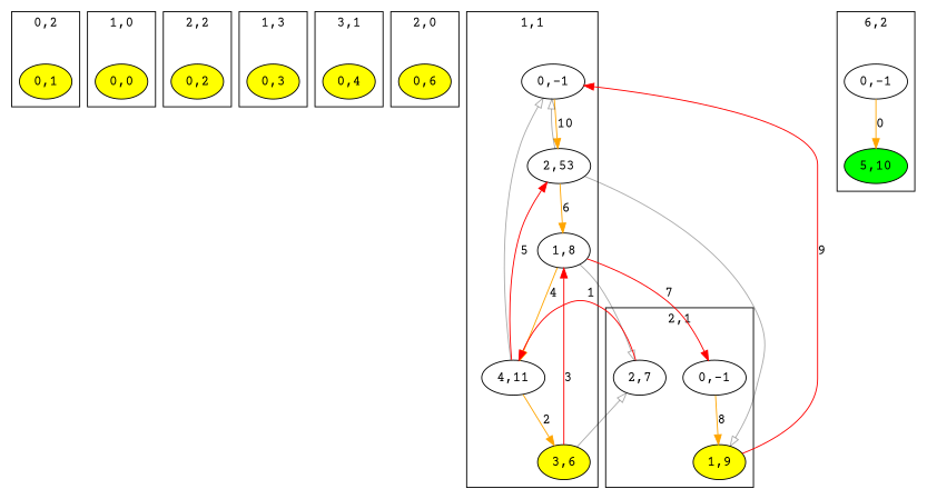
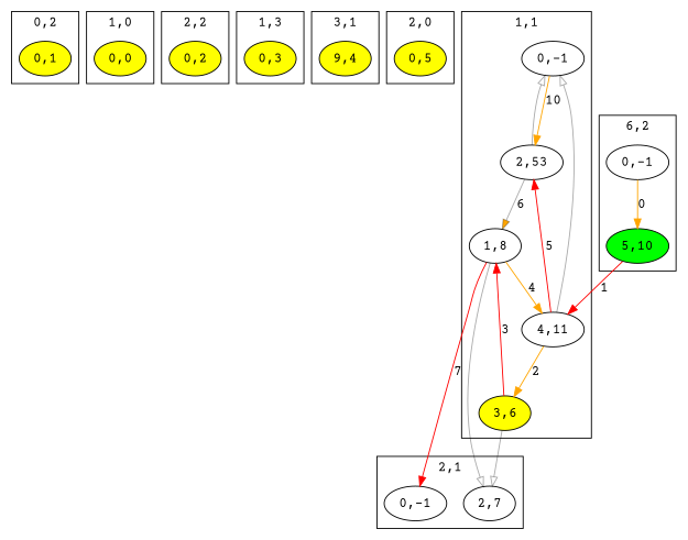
  digraph {
    compound=true
    fontname="Courier Prime"
    node [fillcolor=yellow fontname="Courier Prime" style=filled]
    edge [color=orange fillcolor=orange fontname="Courier Prime"]
    n1 [label="0,1"]
    n2 [label="0,0"]
    n3 [label="0,2"]
    n4 [label="0,3"]
-   n5 [label="0,4"]
-   n6 [label="0,6"]
+   n5 [label="9,4"]
+   n6 [label="0,5"]
    n7 [label="0,-1" fillcolor="" style=""]
    n8 [label="1,8" fillcolor="" style=""]
    n9 [label="2,53" fillcolor="" style=""]
    n10 [label="3,6"]
    n11 [label="4,11" fillcolor="" style=""]
    n12 [label="0,-1" fillcolor="" style=""]
-   n13 [label="1,9"]
    n14 [label="2,7" fillcolor="" style=""]
    n15 [label="0,-1" fillcolor="" style=""]
    n16 [fillcolor=green label="5,10"]
    subgraph cluster_1 {
      label="0,2"
      n1
    }
    subgraph cluster_2 {
      label="1,0"
      n2
    }
    subgraph cluster_3 {
      label="2,2"
      n3
    }
    subgraph cluster_4 {
      label="1,3"
      n4
    }
    subgraph cluster_5 {
      label="3,1"
      n5
    }
    subgraph cluster_6 {
      label="2,0"
      n6
    }
    subgraph cluster_7 {
      label="1,1"
      n7
      n8
      n9
      n10
      n11
    }
    subgraph cluster_8 {
      label="2,1"
      n12
-     n13
      n14
    }
    subgraph cluster_9 {
      label="6,2"
      n15
      n16
    }
    n7 -> n9 [label=10]
    n8 -> n11 [label=4]
    n8 -> n12 [color=red fillcolor=red label=7]
    n8 -> n14 [color="#00000055" fillcolor=none]
    n9 -> n7 [color="#00000055" fillcolor=none]
-   n9 -> n8 [label=6]
-   n9 -> n13 [color="#00000055" fillcolor=none]
+   n9 -> n8 [color="#00000055" label=6]
    n10 -> n8 [color=red fillcolor=red label=3]
    n10 -> n14 [color="#00000055" fillcolor=none]
    n11 -> n7 [color="#00000055" fillcolor=none]
    n11 -> n9 [color=red fillcolor=red label=5]
    n11 -> n10 [label=2]
-   n12 -> n13 [label=8]
-   n13 -> n7 [color=red fillcolor=red label=9]
    n15 -> n16 [label=0]
-   n14 -> n11 [color=red fillcolor=red label=1]
+   n16 -> n11 [color=red fillcolor=red label=1]
  }
